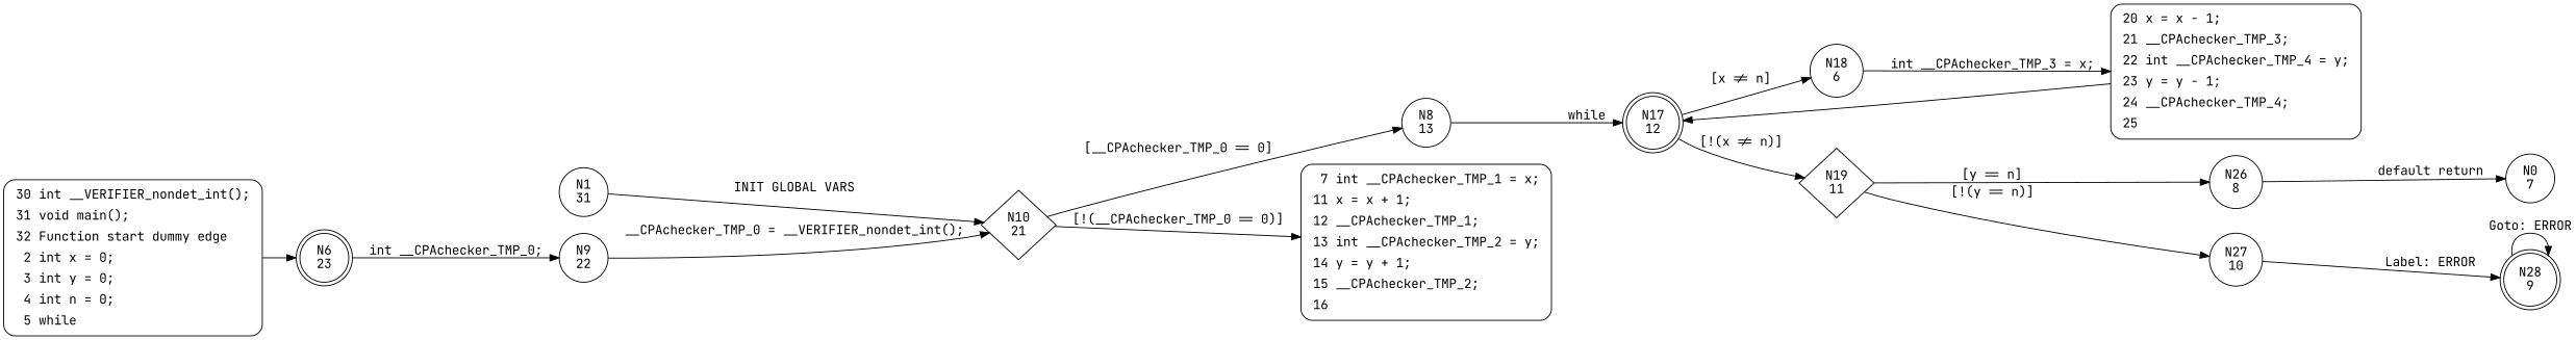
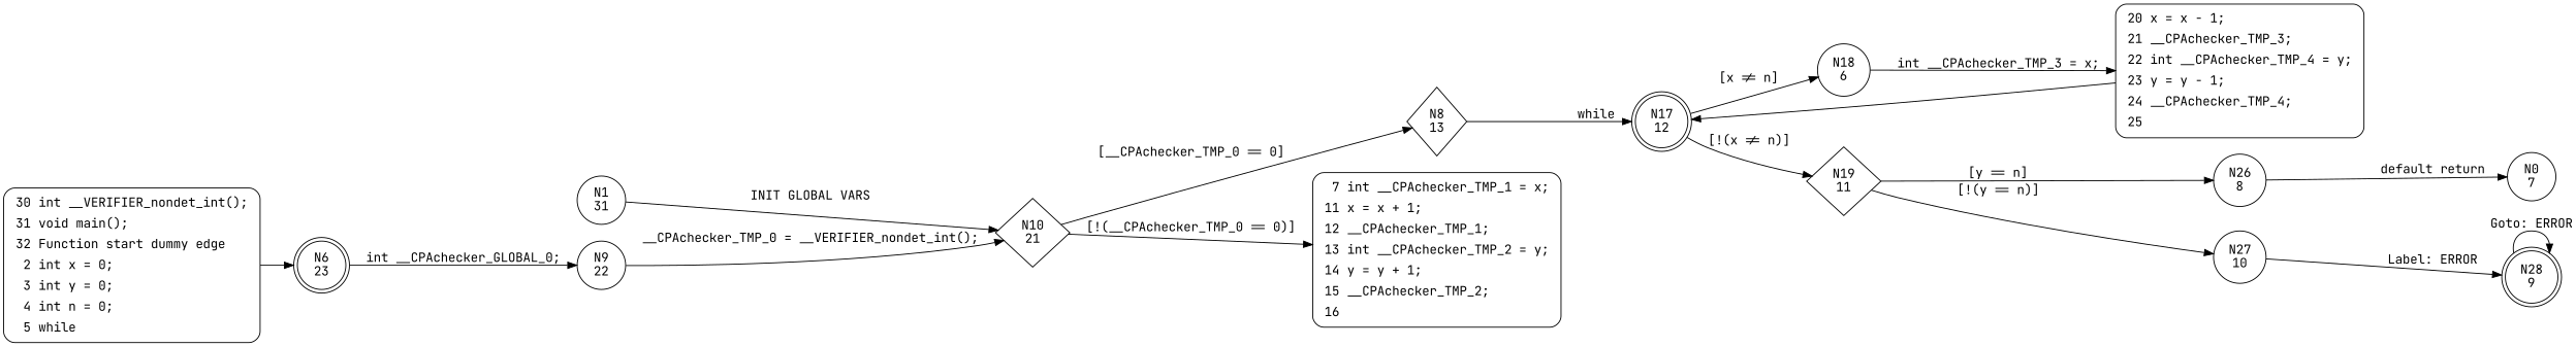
  digraph {
    fontname="JetBrains Mono"
    rankdir=LR
    node [fontname="JetBrains Mono" shape=circle]
    edge [fontname="JetBrains Mono"]
    n1 [label="N1\n31"]
    n2 [label="N10\n21" shape=diamond]
    n3 [fillcolor=white label=<<table border="0" cellborder="0" cellpadding="3" bgcolor="white"><tr><td align="right">30</td><td align="left">int __VERIFIER_nondet_int();</td></tr><tr><td align="right">31</td><td align="left">void main();</td></tr><tr><td align="right">32</td><td align="left">Function start dummy edge</td></tr><tr><td align="right">2</td><td align="left">int x = 0;</td></tr><tr><td align="right">3</td><td align="left">int y = 0;</td></tr><tr><td align="right">4</td><td align="left">int n = 0;</td></tr><tr><td align="right">5</td><td align="left">while</td></tr></table>> penwidth=1 shape=Mrecord style="filled,bold"]
    n4 [label="N6\n23" shape=doublecircle]
    n5 [label="N9\n22"]
-   n6 [label="N8\n13"]
+   n6 [label="N8\n13" shape=diamond]
    n7 [fillcolor=white label=<<table border="0" cellborder="0" cellpadding="3" bgcolor="white"><tr><td align="right">7</td><td align="left">int __CPAchecker_TMP_1 = x;</td></tr><tr><td align="right">11</td><td align="left">x = x + 1;</td></tr><tr><td align="right">12</td><td align="left">__CPAchecker_TMP_1;</td></tr><tr><td align="right">13</td><td align="left">int __CPAchecker_TMP_2 = y;</td></tr><tr><td align="right">14</td><td align="left">y = y + 1;</td></tr><tr><td align="right">15</td><td align="left">__CPAchecker_TMP_2;</td></tr><tr><td align="right">16</td><td align="left"></td></tr></table>> penwidth=1 shape=Mrecord style="filled,bold"]
    n8 [label="N17\n12" shape=doublecircle]
    n9 [label="N18\n6"]
    n10 [label="N19\n11" shape=diamond]
    n11 [fillcolor=white label=<<table border="0" cellborder="0" cellpadding="3" bgcolor="white"><tr><td align="right">20</td><td align="left">x = x - 1;</td></tr><tr><td align="right">21</td><td align="left">__CPAchecker_TMP_3;</td></tr><tr><td align="right">22</td><td align="left">int __CPAchecker_TMP_4 = y;</td></tr><tr><td align="right">23</td><td align="left">y = y - 1;</td></tr><tr><td align="right">24</td><td align="left">__CPAchecker_TMP_4;</td></tr><tr><td align="right">25</td><td align="left"></td></tr></table>> penwidth=1 shape=Mrecord style="filled,bold"]
    n12 [label="N26\n8"]
    n13 [label="N27\n10"]
    n14 [label="N0\n7"]
    n15 [label="N28\n9" shape=doublecircle]
    n1 -> n2 [label="INIT GLOBAL VARS"]
    n2 -> n6 [label="[__CPAchecker_TMP_0 == 0]"]
    n2 -> n7 [label="[!(__CPAchecker_TMP_0 == 0)]"]
    n3 -> n4
-   n4 -> n5 [label="int __CPAchecker_TMP_0;"]
+   n4 -> n5 [label="int __CPAchecker_GLOBAL_0;"]
    n5 -> n2 [label="__CPAchecker_TMP_0 = __VERIFIER_nondet_int();"]
    n6 -> n8 [label=while]
    n8 -> n9 [label="[x != n]"]
    n8 -> n10 [label="[!(x != n)]"]
    n9 -> n11 [label="int __CPAchecker_TMP_3 = x;"]
    n10 -> n12 [label="[y == n]"]
    n10 -> n13 [label="[!(y == n)]"]
    n11 -> n8
    n12 -> n14 [label="default return"]
    n13 -> n15 [label="Label: ERROR"]
    n15 -> n15 [label="Goto: ERROR"]
  }
